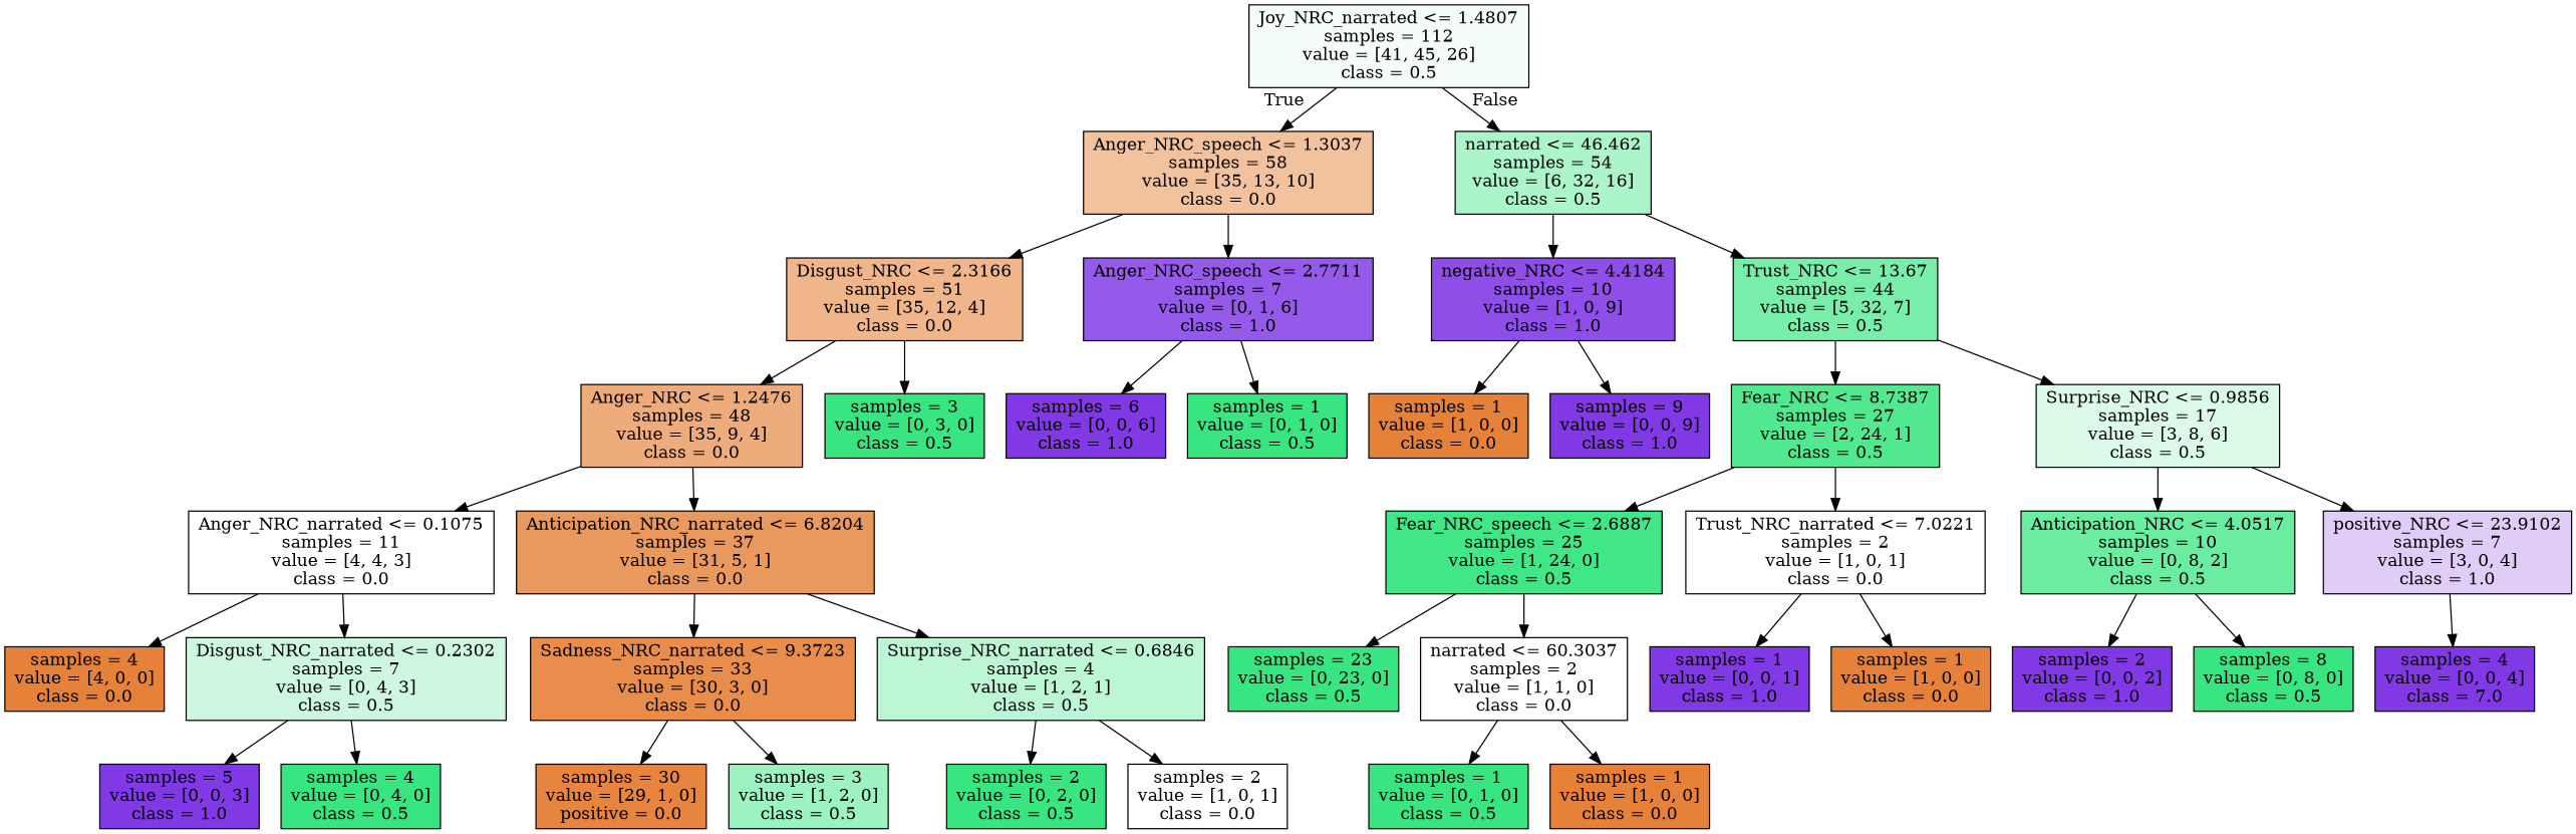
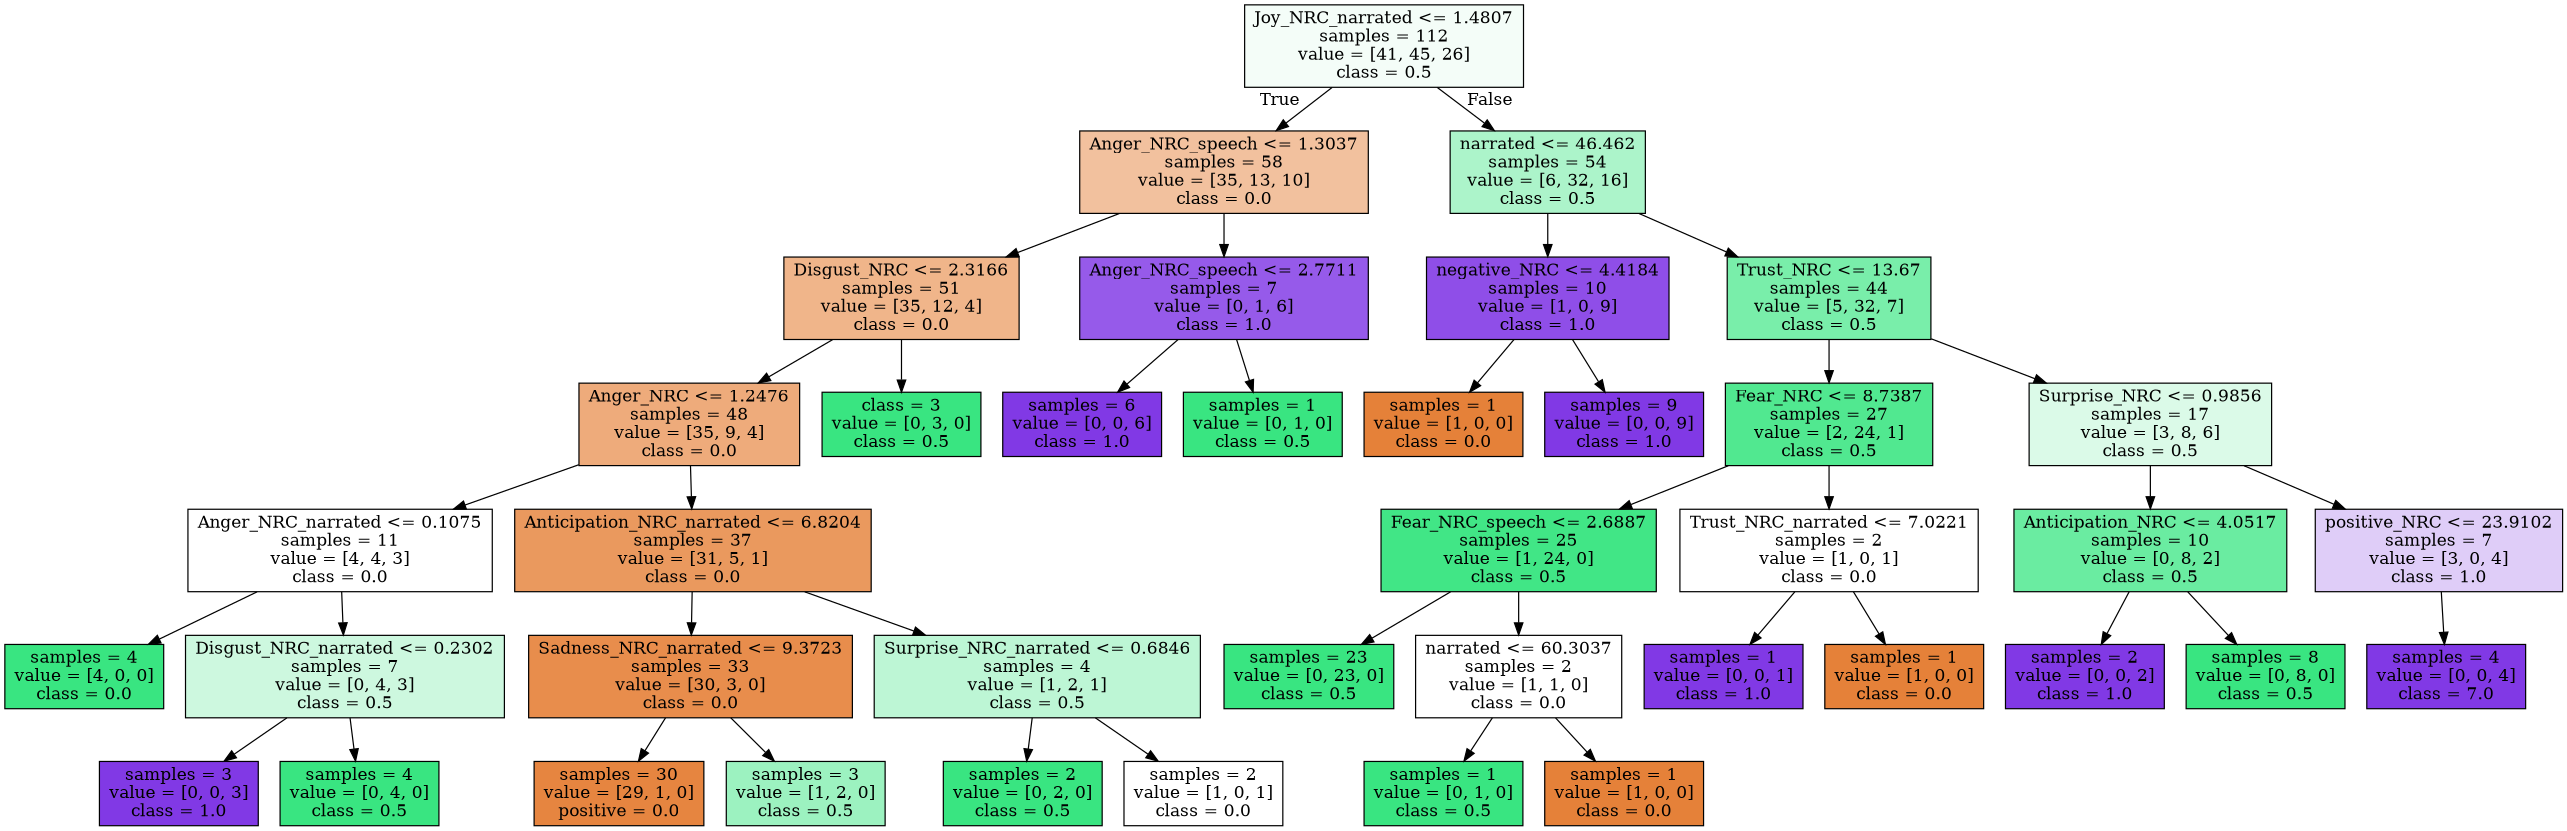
  digraph {
    node [color=black fillcolor="#39e581ff" shape=box style=filled]
    n1 [fillcolor="#39e5810e" label="Joy_NRC_narrated <= 1.4807\nsamples = 112\nvalue = [41, 45, 26]\nclass = 0.5"]
    n2 [fillcolor="#e581397d" label="Anger_NRC_speech <= 1.3037\nsamples = 58\nvalue = [35, 13, 10]\nclass = 0.0"]
    n3 [fillcolor="#39e5816b" label="narrated <= 46.462\nsamples = 54\nvalue = [6, 32, 16]\nclass = 0.5"]
    n4 [fillcolor="#e5813996" label="Disgust_NRC <= 2.3166\nsamples = 51\nvalue = [35, 12, 4]\nclass = 0.0"]
    n5 [fillcolor="#8139e5d4" label="Anger_NRC_speech <= 2.7711\nsamples = 7\nvalue = [0, 1, 6]\nclass = 1.0"]
    n6 [fillcolor="#8139e5e3" label="negative_NRC <= 4.4184\nsamples = 10\nvalue = [1, 0, 9]\nclass = 1.0"]
    n7 [fillcolor="#39e581ac" label="Trust_NRC <= 13.67\nsamples = 44\nvalue = [5, 32, 7]\nclass = 0.5"]
    n8 [fillcolor="#e58139aa" label="Anger_NRC <= 1.2476\nsamples = 48\nvalue = [35, 9, 4]\nclass = 0.0"]
-   n9 [label="samples = 3\nvalue = [0, 3, 0]\nclass = 0.5"]
+   n9 [label="class = 3\nvalue = [0, 3, 0]\nclass = 0.5"]
    n10 [fillcolor="#8139e5ff" label="samples = 6\nvalue = [0, 0, 6]\nclass = 1.0"]
    n11 [label="samples = 1\nvalue = [0, 1, 0]\nclass = 0.5"]
    n12 [fillcolor="#e5813900" label="Anger_NRC_narrated <= 0.1075\nsamples = 11\nvalue = [4, 4, 3]\nclass = 0.0"]
    n13 [fillcolor="#e58139cf" label="Anticipation_NRC_narrated <= 6.8204\nsamples = 37\nvalue = [31, 5, 1]\nclass = 0.0"]
-   n14 [fillcolor="#e58139ff" label="samples = 4\nvalue = [4, 0, 0]\nclass = 0.0"]
+   n14 [label="samples = 4\nvalue = [4, 0, 0]\nclass = 0.0"]
    n15 [fillcolor="#39e58140" label="Disgust_NRC_narrated <= 0.2302\nsamples = 7\nvalue = [0, 4, 3]\nclass = 0.5"]
    n16 [fillcolor="#e58139e6" label="Sadness_NRC_narrated <= 9.3723\nsamples = 33\nvalue = [30, 3, 0]\nclass = 0.0"]
    n17 [fillcolor="#39e58155" label="Surprise_NRC_narrated <= 0.6846\nsamples = 4\nvalue = [1, 2, 1]\nclass = 0.5"]
-   n18 [fillcolor="#8139e5ff" label="samples = 5\nvalue = [0, 0, 3]\nclass = 1.0"]
+   n18 [fillcolor="#8139e5ff" label="samples = 3\nvalue = [0, 0, 3]\nclass = 1.0"]
    n19 [label="samples = 4\nvalue = [0, 4, 0]\nclass = 0.5"]
    n20 [fillcolor="#e58139f6" label="samples = 30\nvalue = [29, 1, 0]\npositive = 0.0"]
    n21 [fillcolor="#39e5817f" label="samples = 3\nvalue = [1, 2, 0]\nclass = 0.5"]
    n22 [label="samples = 2\nvalue = [0, 2, 0]\nclass = 0.5"]
    n23 [fillcolor="#e5813900" label="samples = 2\nvalue = [1, 0, 1]\nclass = 0.0"]
    n24 [fillcolor="#e58139ff" label="samples = 1\nvalue = [1, 0, 0]\nclass = 0.0"]
    n25 [fillcolor="#8139e5ff" label="samples = 9\nvalue = [0, 0, 9]\nclass = 1.0"]
    n26 [fillcolor="#39e581e0" label="Fear_NRC <= 8.7387\nsamples = 27\nvalue = [2, 24, 1]\nclass = 0.5"]
    n27 [fillcolor="#39e5812e" label="Surprise_NRC <= 0.9856\nsamples = 17\nvalue = [3, 8, 6]\nclass = 0.5"]
    n28 [fillcolor="#39e581f4" label="Fear_NRC_speech <= 2.6887\nsamples = 25\nvalue = [1, 24, 0]\nclass = 0.5"]
    n29 [fillcolor="#e5813900" label="Trust_NRC_narrated <= 7.0221\nsamples = 2\nvalue = [1, 0, 1]\nclass = 0.0"]
    n30 [fillcolor="#39e581bf" label="Anticipation_NRC <= 4.0517\nsamples = 10\nvalue = [0, 8, 2]\nclass = 0.5"]
    n31 [fillcolor="#8139e540" label="positive_NRC <= 23.9102\nsamples = 7\nvalue = [3, 0, 4]\nclass = 1.0"]
    n32 [label="samples = 23\nvalue = [0, 23, 0]\nclass = 0.5"]
    n33 [fillcolor="#e5813900" label="narrated <= 60.3037\nsamples = 2\nvalue = [1, 1, 0]\nclass = 0.0"]
    n34 [fillcolor="#8139e5ff" label="samples = 1\nvalue = [0, 0, 1]\nclass = 1.0"]
    n35 [fillcolor="#e58139ff" label="samples = 1\nvalue = [1, 0, 0]\nclass = 0.0"]
    n36 [label="samples = 1\nvalue = [0, 1, 0]\nclass = 0.5"]
    n37 [fillcolor="#e58139ff" label="samples = 1\nvalue = [1, 0, 0]\nclass = 0.0"]
    n38 [fillcolor="#8139e5ff" label="samples = 2\nvalue = [0, 0, 2]\nclass = 1.0"]
    n39 [label="samples = 8\nvalue = [0, 8, 0]\nclass = 0.5"]
    n40 [fillcolor="#8139e5ff" label="samples = 4\nvalue = [0, 0, 4]\nclass = 7.0"]
    n1 -> n2 [headlabel=True labelangle=45 labeldistance=2.5]
    n1 -> n3 [headlabel=False labelangle=-45 labeldistance=2.5]
    n2 -> n4
    n2 -> n5
    n3 -> n6
    n3 -> n7
    n4 -> n8
    n4 -> n9
    n5 -> n10
    n5 -> n11
    n6 -> n24
    n6 -> n25
    n7 -> n26
    n7 -> n27
    n8 -> n12
    n8 -> n13
    n12 -> n14
    n12 -> n15
    n13 -> n16
    n13 -> n17
    n15 -> n18
    n15 -> n19
    n16 -> n20
    n16 -> n21
    n17 -> n22
    n17 -> n23
    n26 -> n28
    n26 -> n29
    n27 -> n30
    n27 -> n31
    n28 -> n32
    n28 -> n33
    n29 -> n34
    n29 -> n35
    n30 -> n38
    n30 -> n39
    n31 -> n40
    n33 -> n36
    n33 -> n37
  }
